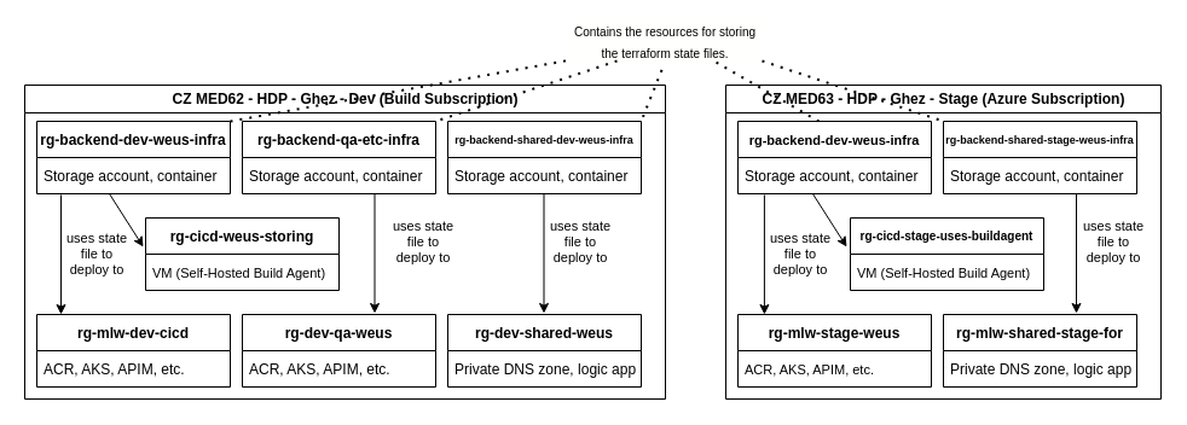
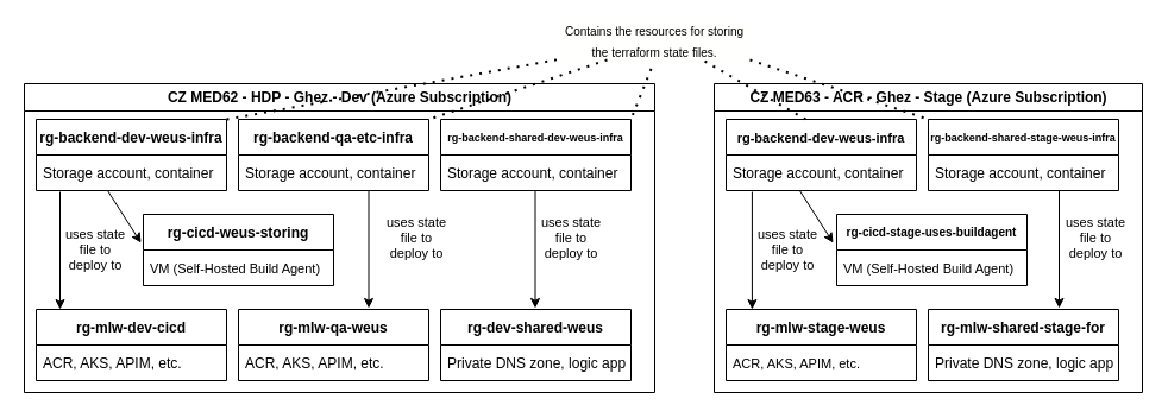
  <mxCell id="0" />
  <mxCell id="1" parent="0" />
- <mxCell id="2" value="CZ MED62 - HDP - Ghez - Dev (Build Subscription)" style="swimlane;fontColor=#000000;html=1;" vertex="1" parent="1"><mxGeometry x="20" y="70" width="530" height="260" as="geometry" /></mxCell>
+ <mxCell id="2" value="CZ MED62 - HDP - Ghez - Dev (Azure Subscription)" style="swimlane;fontColor=#000000;html=1;" vertex="1" parent="1"><mxGeometry x="20" y="70" width="530" height="260" as="geometry" /></mxCell>
  <mxCell id="3" value="rg-backend-dev-weus-infra" style="swimlane;fontStyle=1;childLayout=stackLayout;horizontal=1;startSize=30;horizontalStack=0;resizeParent=1;resizeParentMax=0;resizeLast=0;collapsible=1;marginBottom=0;" vertex="1" parent="2"><mxGeometry x="10" y="30" width="160" height="60" as="geometry"><mxRectangle x="340" y="320" width="180" height="30" as="alternateBounds" /></mxGeometry></mxCell>
  <mxCell id="4" value="Storage account, container" style="text;strokeColor=none;fillColor=none;align=left;verticalAlign=middle;spacingLeft=4;spacingRight=4;overflow=hidden;points=[[0,0.5],[1,0.5]];portConstraint=eastwest;rotatable=0;" vertex="1" parent="3"><mxGeometry y="30" width="160" height="30" as="geometry" /></mxCell>
  <mxCell id="5" value="rg-backend-shared-dev-weus-infra" style="swimlane;fontStyle=1;childLayout=stackLayout;horizontal=1;startSize=30;horizontalStack=0;resizeParent=1;resizeParentMax=0;resizeLast=0;collapsible=1;marginBottom=0;fontSize=9;" vertex="1" parent="2"><mxGeometry x="350" y="30" width="160" height="60" as="geometry"><mxRectangle x="340" y="320" width="180" height="30" as="alternateBounds" /></mxGeometry></mxCell>
  <mxCell id="6" value="Storage account, container" style="text;strokeColor=none;fillColor=none;align=left;verticalAlign=middle;spacingLeft=4;spacingRight=4;overflow=hidden;points=[[0,0.5],[1,0.5]];portConstraint=eastwest;rotatable=0;" vertex="1" parent="5"><mxGeometry y="30" width="160" height="30" as="geometry" /></mxCell>
  <mxCell id="7" value="rg-cicd-weus-storing" style="swimlane;fontStyle=1;childLayout=stackLayout;horizontal=1;startSize=30;horizontalStack=0;resizeParent=1;resizeParentMax=0;resizeLast=0;collapsible=1;marginBottom=0;" vertex="1" parent="2"><mxGeometry x="100" y="110" width="160" height="60" as="geometry"><mxRectangle x="340" y="320" width="180" height="30" as="alternateBounds" /></mxGeometry></mxCell>
  <mxCell id="8" value="VM (Self-Hosted Build Agent)" style="text;strokeColor=none;fillColor=none;align=left;verticalAlign=middle;spacingLeft=4;spacingRight=4;overflow=hidden;points=[[0,0.5],[1,0.5]];portConstraint=eastwest;rotatable=0;fontSize=11;" vertex="1" parent="7"><mxGeometry y="30" width="160" height="30" as="geometry" /></mxCell>
  <mxCell id="9" value="rg-mlw-dev-cicd" style="swimlane;fontStyle=1;childLayout=stackLayout;horizontal=1;startSize=30;horizontalStack=0;resizeParent=1;resizeParentMax=0;resizeLast=0;collapsible=1;marginBottom=0;" vertex="1" parent="2"><mxGeometry x="10" y="190" width="160" height="60" as="geometry"><mxRectangle x="340" y="320" width="180" height="30" as="alternateBounds" /></mxGeometry></mxCell>
  <mxCell id="10" value="ACR, AKS, APIM, etc." style="text;strokeColor=none;fillColor=none;align=left;verticalAlign=middle;spacingLeft=4;spacingRight=4;overflow=hidden;points=[[0,0.5],[1,0.5]];portConstraint=eastwest;rotatable=0;" vertex="1" parent="9"><mxGeometry y="30" width="160" height="30" as="geometry" /></mxCell>
  <mxCell id="11" value="rg-backend-qa-etc-infra" style="swimlane;fontStyle=1;childLayout=stackLayout;horizontal=1;startSize=30;horizontalStack=0;resizeParent=1;resizeParentMax=0;resizeLast=0;collapsible=1;marginBottom=0;" vertex="1" parent="2"><mxGeometry x="180" y="30" width="160" height="60" as="geometry"><mxRectangle x="340" y="320" width="180" height="30" as="alternateBounds" /></mxGeometry></mxCell>
  <mxCell id="12" value="Storage account, container" style="text;strokeColor=none;fillColor=none;align=left;verticalAlign=middle;spacingLeft=4;spacingRight=4;overflow=hidden;points=[[0,0.5],[1,0.5]];portConstraint=eastwest;rotatable=0;" vertex="1" parent="11"><mxGeometry y="30" width="160" height="30" as="geometry" /></mxCell>
- <mxCell id="13" value="rg-dev-qa-weus" style="swimlane;fontStyle=1;childLayout=stackLayout;horizontal=1;startSize=30;horizontalStack=0;resizeParent=1;resizeParentMax=0;resizeLast=0;collapsible=1;marginBottom=0;" vertex="1" parent="2"><mxGeometry x="180" y="190" width="160" height="60" as="geometry"><mxRectangle x="340" y="320" width="180" height="30" as="alternateBounds" /></mxGeometry></mxCell>
+ <mxCell id="13" value="rg-mlw-qa-weus" style="swimlane;fontStyle=1;childLayout=stackLayout;horizontal=1;startSize=30;horizontalStack=0;resizeParent=1;resizeParentMax=0;resizeLast=0;collapsible=1;marginBottom=0;" vertex="1" parent="2"><mxGeometry x="180" y="190" width="160" height="60" as="geometry"><mxRectangle x="340" y="320" width="180" height="30" as="alternateBounds" /></mxGeometry></mxCell>
  <mxCell id="14" value="ACR, AKS, APIM, etc." style="text;strokeColor=none;fillColor=none;align=left;verticalAlign=middle;spacingLeft=4;spacingRight=4;overflow=hidden;points=[[0,0.5],[1,0.5]];portConstraint=eastwest;rotatable=0;" vertex="1" parent="13"><mxGeometry y="30" width="160" height="30" as="geometry" /></mxCell>
  <mxCell id="15" value="rg-dev-shared-weus" style="swimlane;fontStyle=1;childLayout=stackLayout;horizontal=1;startSize=30;horizontalStack=0;resizeParent=1;resizeParentMax=0;resizeLast=0;collapsible=1;marginBottom=0;" vertex="1" parent="2"><mxGeometry x="350" y="190" width="160" height="60" as="geometry"><mxRectangle x="340" y="320" width="180" height="30" as="alternateBounds" /></mxGeometry></mxCell>
  <mxCell id="16" value="Private DNS zone, logic app" style="text;strokeColor=none;fillColor=none;align=left;verticalAlign=middle;spacingLeft=4;spacingRight=4;overflow=hidden;points=[[0,0.5],[1,0.5]];portConstraint=eastwest;rotatable=0;" vertex="1" parent="15"><mxGeometry y="30" width="160" height="30" as="geometry" /></mxCell>
  <mxCell id="17" value="" style="endArrow=classic;html=1;rounded=0;fontFamily=Helvetica;fontSize=11;fontColor=#000000;exitX=0.25;exitY=1.033;exitDx=0;exitDy=0;exitPerimeter=0;entryX=0.25;entryY=0;entryDx=0;entryDy=0;" edge="1" parent="2"><mxGeometry width="50" height="50" relative="1" as="geometry"><mxPoint x="30" y="90.99" as="sourcePoint" /><mxPoint x="30" y="190" as="targetPoint" /></mxGeometry></mxCell>
  <mxCell id="18" value="" style="endArrow=classic;html=1;rounded=0;fontFamily=Helvetica;fontSize=11;fontColor=#000000;exitX=0.25;exitY=1.033;exitDx=0;exitDy=0;exitPerimeter=0;entryX=-0.012;entryY=0.4;entryDx=0;entryDy=0;entryPerimeter=0;" edge="1" parent="2" target="7"><mxGeometry width="50" height="50" relative="1" as="geometry"><mxPoint x="70" y="90" as="sourcePoint" /><mxPoint x="70" y="189.01" as="targetPoint" /></mxGeometry></mxCell>
  <mxCell id="19" value="" style="endArrow=classic;html=1;rounded=0;fontFamily=Helvetica;fontSize=11;fontColor=#000000;exitX=0.25;exitY=1.033;exitDx=0;exitDy=0;exitPerimeter=0;entryX=0.25;entryY=0;entryDx=0;entryDy=0;" edge="1" parent="2"><mxGeometry width="50" height="50" relative="1" as="geometry"><mxPoint x="289.5" y="90" as="sourcePoint" /><mxPoint x="289.5" y="189.01" as="targetPoint" /></mxGeometry></mxCell>
  <mxCell id="20" value="" style="endArrow=classic;html=1;rounded=0;fontFamily=Helvetica;fontSize=11;fontColor=#000000;exitX=0.25;exitY=1.033;exitDx=0;exitDy=0;exitPerimeter=0;entryX=0.25;entryY=0;entryDx=0;entryDy=0;" edge="1" parent="2"><mxGeometry width="50" height="50" relative="1" as="geometry"><mxPoint x="429.5" y="90" as="sourcePoint" /><mxPoint x="429.5" y="189.01" as="targetPoint" /></mxGeometry></mxCell>
  <mxCell id="21" value="uses state file to deploy to" style="text;html=1;strokeColor=none;fillColor=none;align=center;verticalAlign=middle;whiteSpace=wrap;rounded=0;fontFamily=Helvetica;fontSize=11;fontColor=#000000;" vertex="1" parent="2"><mxGeometry x="430" y="115" width="60" height="30" as="geometry" /></mxCell>
  <mxCell id="22" value="uses state file to deploy to" style="text;html=1;strokeColor=none;fillColor=none;align=center;verticalAlign=middle;whiteSpace=wrap;rounded=0;fontFamily=Helvetica;fontSize=11;fontColor=#000000;" vertex="1" parent="2"><mxGeometry x="300" y="115" width="60" height="30" as="geometry" /></mxCell>
  <mxCell id="23" value="uses state file to deploy to" style="text;html=1;strokeColor=none;fillColor=none;align=center;verticalAlign=middle;whiteSpace=wrap;rounded=0;fontFamily=Helvetica;fontSize=11;fontColor=#000000;" vertex="1" parent="2"><mxGeometry x="30" y="125" width="60" height="30" as="geometry" /></mxCell>
  <mxCell id="24" value="" style="endArrow=none;dashed=1;html=1;dashPattern=1 3;strokeWidth=2;rounded=0;fontSize=10;entryX=1;entryY=0;entryDx=0;entryDy=0;startArrow=none;exitX=0.5;exitY=1;exitDx=0;exitDy=0;" edge="1" parent="1" source="26" target="5"><mxGeometry width="50" height="50" relative="1" as="geometry"><mxPoint x="390" y="40" as="sourcePoint" /><mxPoint x="420" y="180" as="targetPoint" /></mxGeometry></mxCell>
  <mxCell id="25" value="" style="endArrow=none;dashed=1;html=1;dashPattern=1 3;strokeWidth=2;rounded=0;fontSize=10;exitX=1;exitY=0;exitDx=0;exitDy=0;" edge="1" parent="1" source="3" target="26"><mxGeometry width="50" height="50" relative="1" as="geometry"><mxPoint x="370" y="230" as="sourcePoint" /><mxPoint x="410" y="30" as="targetPoint" /></mxGeometry></mxCell>
  <mxCell id="26" value="&lt;div style=&quot;background-color: rgb(255, 255, 254); line-height: 18px;&quot;&gt;&lt;font style=&quot;font-size: 10px;&quot;&gt;Contains the resources for storing the terraform state files.&lt;/font&gt;&lt;/div&gt;" style="text;html=1;strokeColor=none;fillColor=none;align=center;verticalAlign=middle;whiteSpace=wrap;rounded=0;fontSize=10;" vertex="1" parent="1"><mxGeometry x="470" y="20" width="160" height="30" as="geometry" /></mxCell>
  <mxCell id="27" value="" style="endArrow=none;dashed=1;html=1;dashPattern=1 3;strokeWidth=2;rounded=0;fontSize=10;entryX=1;entryY=0;entryDx=0;entryDy=0;startArrow=none;exitX=0.25;exitY=1;exitDx=0;exitDy=0;" edge="1" parent="1" source="26" target="11"><mxGeometry width="50" height="50" relative="1" as="geometry"><mxPoint x="510" y="60" as="sourcePoint" /><mxPoint x="370" y="155" as="targetPoint" /></mxGeometry></mxCell>
- <mxCell id="28" value="CZ MED63 - HDP - Ghez - Stage (Azure Subscription)" style="swimlane;html=1;" vertex="1" parent="1"><mxGeometry x="600" y="70" width="360" height="260" as="geometry" /></mxCell>
+ <mxCell id="28" value="CZ MED63 - ACR - Ghez - Stage (Azure Subscription)" style="swimlane;html=1;" vertex="1" parent="1"><mxGeometry x="600" y="70" width="360" height="260" as="geometry" /></mxCell>
  <mxCell id="29" value="rg-backend-dev-weus-infra" style="swimlane;fontStyle=1;childLayout=stackLayout;horizontal=1;startSize=30;horizontalStack=0;resizeParent=1;resizeParentMax=0;resizeLast=0;collapsible=1;marginBottom=0;fontSize=11;" vertex="1" parent="28"><mxGeometry x="10" y="30" width="160" height="60" as="geometry"><mxRectangle x="340" y="320" width="180" height="30" as="alternateBounds" /></mxGeometry></mxCell>
  <mxCell id="30" value="Storage account, container" style="text;strokeColor=none;fillColor=none;align=left;verticalAlign=middle;spacingLeft=4;spacingRight=4;overflow=hidden;points=[[0,0.5],[1,0.5]];portConstraint=eastwest;rotatable=0;" vertex="1" parent="29"><mxGeometry y="30" width="160" height="30" as="geometry" /></mxCell>
  <mxCell id="31" value="rg-backend-shared-stage-weus-infra" style="swimlane;fontStyle=1;childLayout=stackLayout;horizontal=1;startSize=30;horizontalStack=0;resizeParent=1;resizeParentMax=0;resizeLast=0;collapsible=1;marginBottom=0;fontSize=9;" vertex="1" parent="28"><mxGeometry x="180" y="30" width="160" height="60" as="geometry"><mxRectangle x="340" y="320" width="180" height="30" as="alternateBounds" /></mxGeometry></mxCell>
  <mxCell id="32" value="Storage account, container" style="text;strokeColor=none;fillColor=none;align=left;verticalAlign=middle;spacingLeft=4;spacingRight=4;overflow=hidden;points=[[0,0.5],[1,0.5]];portConstraint=eastwest;rotatable=0;" vertex="1" parent="31"><mxGeometry y="30" width="160" height="30" as="geometry" /></mxCell>
  <mxCell id="33" value="rg-mlw-stage-weus" style="swimlane;fontStyle=1;childLayout=stackLayout;horizontal=1;startSize=30;horizontalStack=0;resizeParent=1;resizeParentMax=0;resizeLast=0;collapsible=1;marginBottom=0;" vertex="1" parent="28"><mxGeometry x="10" y="190" width="160" height="60" as="geometry"><mxRectangle x="340" y="320" width="180" height="30" as="alternateBounds" /></mxGeometry></mxCell>
  <mxCell id="34" value="ACR, AKS, APIM, etc." style="text;strokeColor=none;fillColor=none;align=left;verticalAlign=middle;spacingLeft=4;spacingRight=4;overflow=hidden;points=[[0,0.5],[1,0.5]];portConstraint=eastwest;rotatable=0;fontSize=11;" vertex="1" parent="33"><mxGeometry y="30" width="160" height="30" as="geometry" /></mxCell>
  <mxCell id="35" value="rg-mlw-shared-stage-for" style="swimlane;fontStyle=1;childLayout=stackLayout;horizontal=1;startSize=30;horizontalStack=0;resizeParent=1;resizeParentMax=0;resizeLast=0;collapsible=1;marginBottom=0;" vertex="1" parent="28"><mxGeometry x="180" y="190" width="160" height="60" as="geometry"><mxRectangle x="340" y="320" width="180" height="30" as="alternateBounds" /></mxGeometry></mxCell>
  <mxCell id="36" value="Private DNS zone, logic app" style="text;strokeColor=none;fillColor=none;align=left;verticalAlign=middle;spacingLeft=4;spacingRight=4;overflow=hidden;points=[[0,0.5],[1,0.5]];portConstraint=eastwest;rotatable=0;" vertex="1" parent="35"><mxGeometry y="30" width="160" height="30" as="geometry" /></mxCell>
  <mxCell id="37" value="rg-cicd-stage-uses-buildagent" style="swimlane;fontStyle=1;childLayout=stackLayout;horizontal=1;startSize=30;horizontalStack=0;resizeParent=1;resizeParentMax=0;resizeLast=0;collapsible=1;marginBottom=0;fontSize=10;" vertex="1" parent="28"><mxGeometry x="103" y="110" width="160" height="60" as="geometry"><mxRectangle x="340" y="320" width="180" height="30" as="alternateBounds" /></mxGeometry></mxCell>
  <mxCell id="38" value="VM (Self-Hosted Build Agent)" style="text;strokeColor=none;fillColor=none;align=left;verticalAlign=middle;spacingLeft=4;spacingRight=4;overflow=hidden;points=[[0,0.5],[1,0.5]];portConstraint=eastwest;rotatable=0;fontSize=11;" vertex="1" parent="37"><mxGeometry y="30" width="160" height="30" as="geometry" /></mxCell>
  <mxCell id="39" value="" style="endArrow=classic;html=1;rounded=0;fontFamily=Helvetica;fontSize=11;fontColor=#000000;exitX=0.25;exitY=1.033;exitDx=0;exitDy=0;exitPerimeter=0;entryX=0.25;entryY=0;entryDx=0;entryDy=0;" edge="1" parent="28"><mxGeometry width="50" height="50" relative="1" as="geometry"><mxPoint x="290" y="90" as="sourcePoint" /><mxPoint x="290" y="189.01" as="targetPoint" /></mxGeometry></mxCell>
  <mxCell id="40" value="uses state file to deploy to" style="text;html=1;strokeColor=none;fillColor=none;align=center;verticalAlign=middle;whiteSpace=wrap;rounded=0;fontFamily=Helvetica;fontSize=11;fontColor=#000000;" vertex="1" parent="28"><mxGeometry x="290.5" y="115" width="60" height="30" as="geometry" /></mxCell>
  <mxCell id="41" value="" style="endArrow=classic;html=1;rounded=0;fontFamily=Helvetica;fontSize=11;fontColor=#000000;exitX=0.25;exitY=1.033;exitDx=0;exitDy=0;exitPerimeter=0;entryX=0.25;entryY=0;entryDx=0;entryDy=0;" edge="1" parent="28"><mxGeometry width="50" height="50" relative="1" as="geometry"><mxPoint x="31.92" y="90.99" as="sourcePoint" /><mxPoint x="31.92" y="190" as="targetPoint" /></mxGeometry></mxCell>
  <mxCell id="42" value="" style="endArrow=classic;html=1;rounded=0;fontFamily=Helvetica;fontSize=11;fontColor=#000000;exitX=0.25;exitY=1.033;exitDx=0;exitDy=0;exitPerimeter=0;entryX=-0.012;entryY=0.4;entryDx=0;entryDy=0;entryPerimeter=0;" edge="1" parent="28"><mxGeometry width="50" height="50" relative="1" as="geometry"><mxPoint x="71.92" y="90" as="sourcePoint" /><mxPoint x="100.0" y="134" as="targetPoint" /></mxGeometry></mxCell>
  <mxCell id="43" value="uses state file to deploy to" style="text;html=1;strokeColor=none;fillColor=none;align=center;verticalAlign=middle;whiteSpace=wrap;rounded=0;fontFamily=Helvetica;fontSize=11;fontColor=#000000;" vertex="1" parent="28"><mxGeometry x="31.92" y="125" width="60" height="30" as="geometry" /></mxCell>
  <mxCell id="44" value="" style="endArrow=none;dashed=1;html=1;dashPattern=1 3;strokeWidth=2;rounded=0;fontSize=10;entryX=0;entryY=0;entryDx=0;entryDy=0;startArrow=none;exitX=1;exitY=1;exitDx=0;exitDy=0;" edge="1" parent="1" target="31" source="26"><mxGeometry width="50" height="50" relative="1" as="geometry"><mxPoint x="650" y="50" as="sourcePoint" /><mxPoint x="960" y="180" as="targetPoint" /></mxGeometry></mxCell>
  <mxCell id="45" value="" style="endArrow=none;dashed=1;html=1;dashPattern=1 3;strokeWidth=2;rounded=0;fontSize=10;exitX=0.419;exitY=0;exitDx=0;exitDy=0;exitPerimeter=0;entryX=0.75;entryY=1;entryDx=0;entryDy=0;" edge="1" parent="1" source="29" target="26"><mxGeometry width="50" height="50" relative="1" as="geometry"><mxPoint x="910" y="230" as="sourcePoint" /><mxPoint x="590" y="60" as="targetPoint" /></mxGeometry></mxCell>
